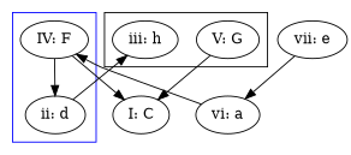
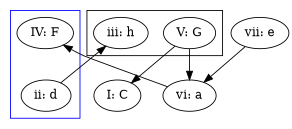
  digraph {
    compound=true
    forcelabels=true
    n1 [label="IV: F"]
    n2 [label="ii: d"]
    n3 [label="V: G"]
    n4 [label="iii: h"]
    n5 [label="I: C"]
    n6 [label="vi: a"]
    n7 [label="vii: e"]
    subgraph cluster_1 {
      color=blue
      n1
      n2
    }
    subgraph cluster_2 {
      n3
      n4
    }
-   n1 -> n2
-   n1 -> n5
    n2 -> n4
    n3 -> n5
+   n3 -> n6
    n6 -> n1
    n7 -> n6
  }
